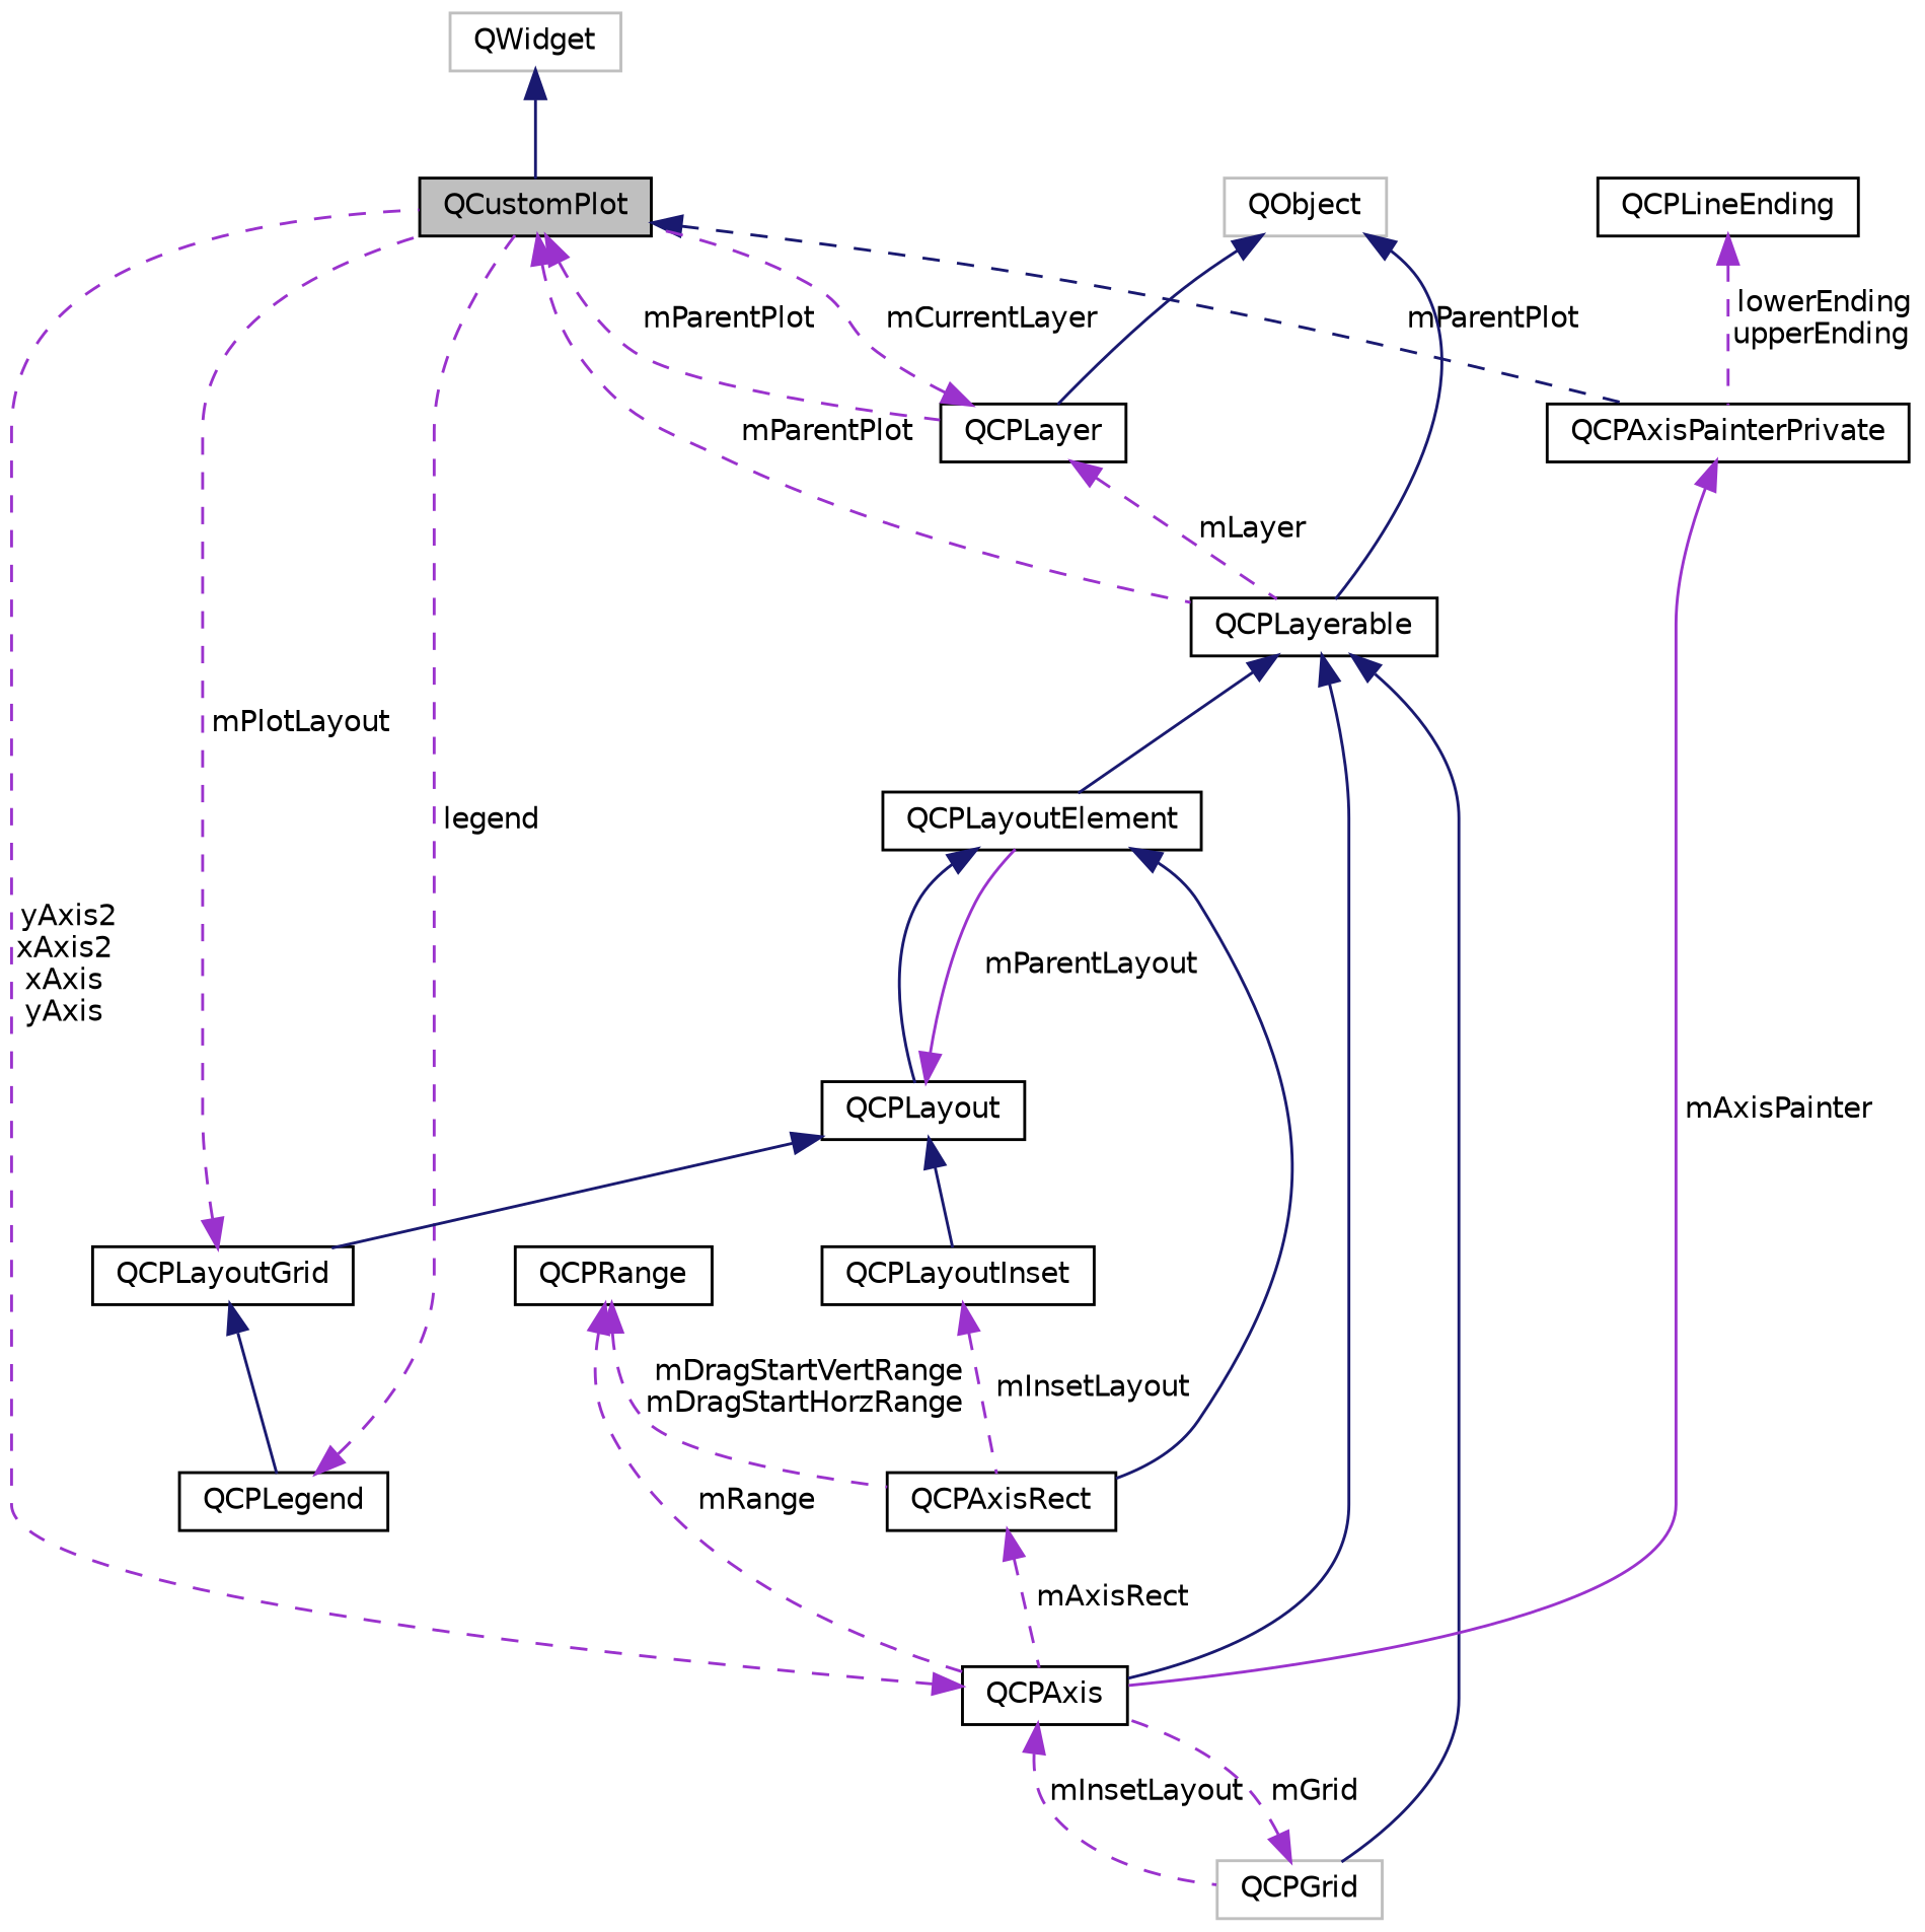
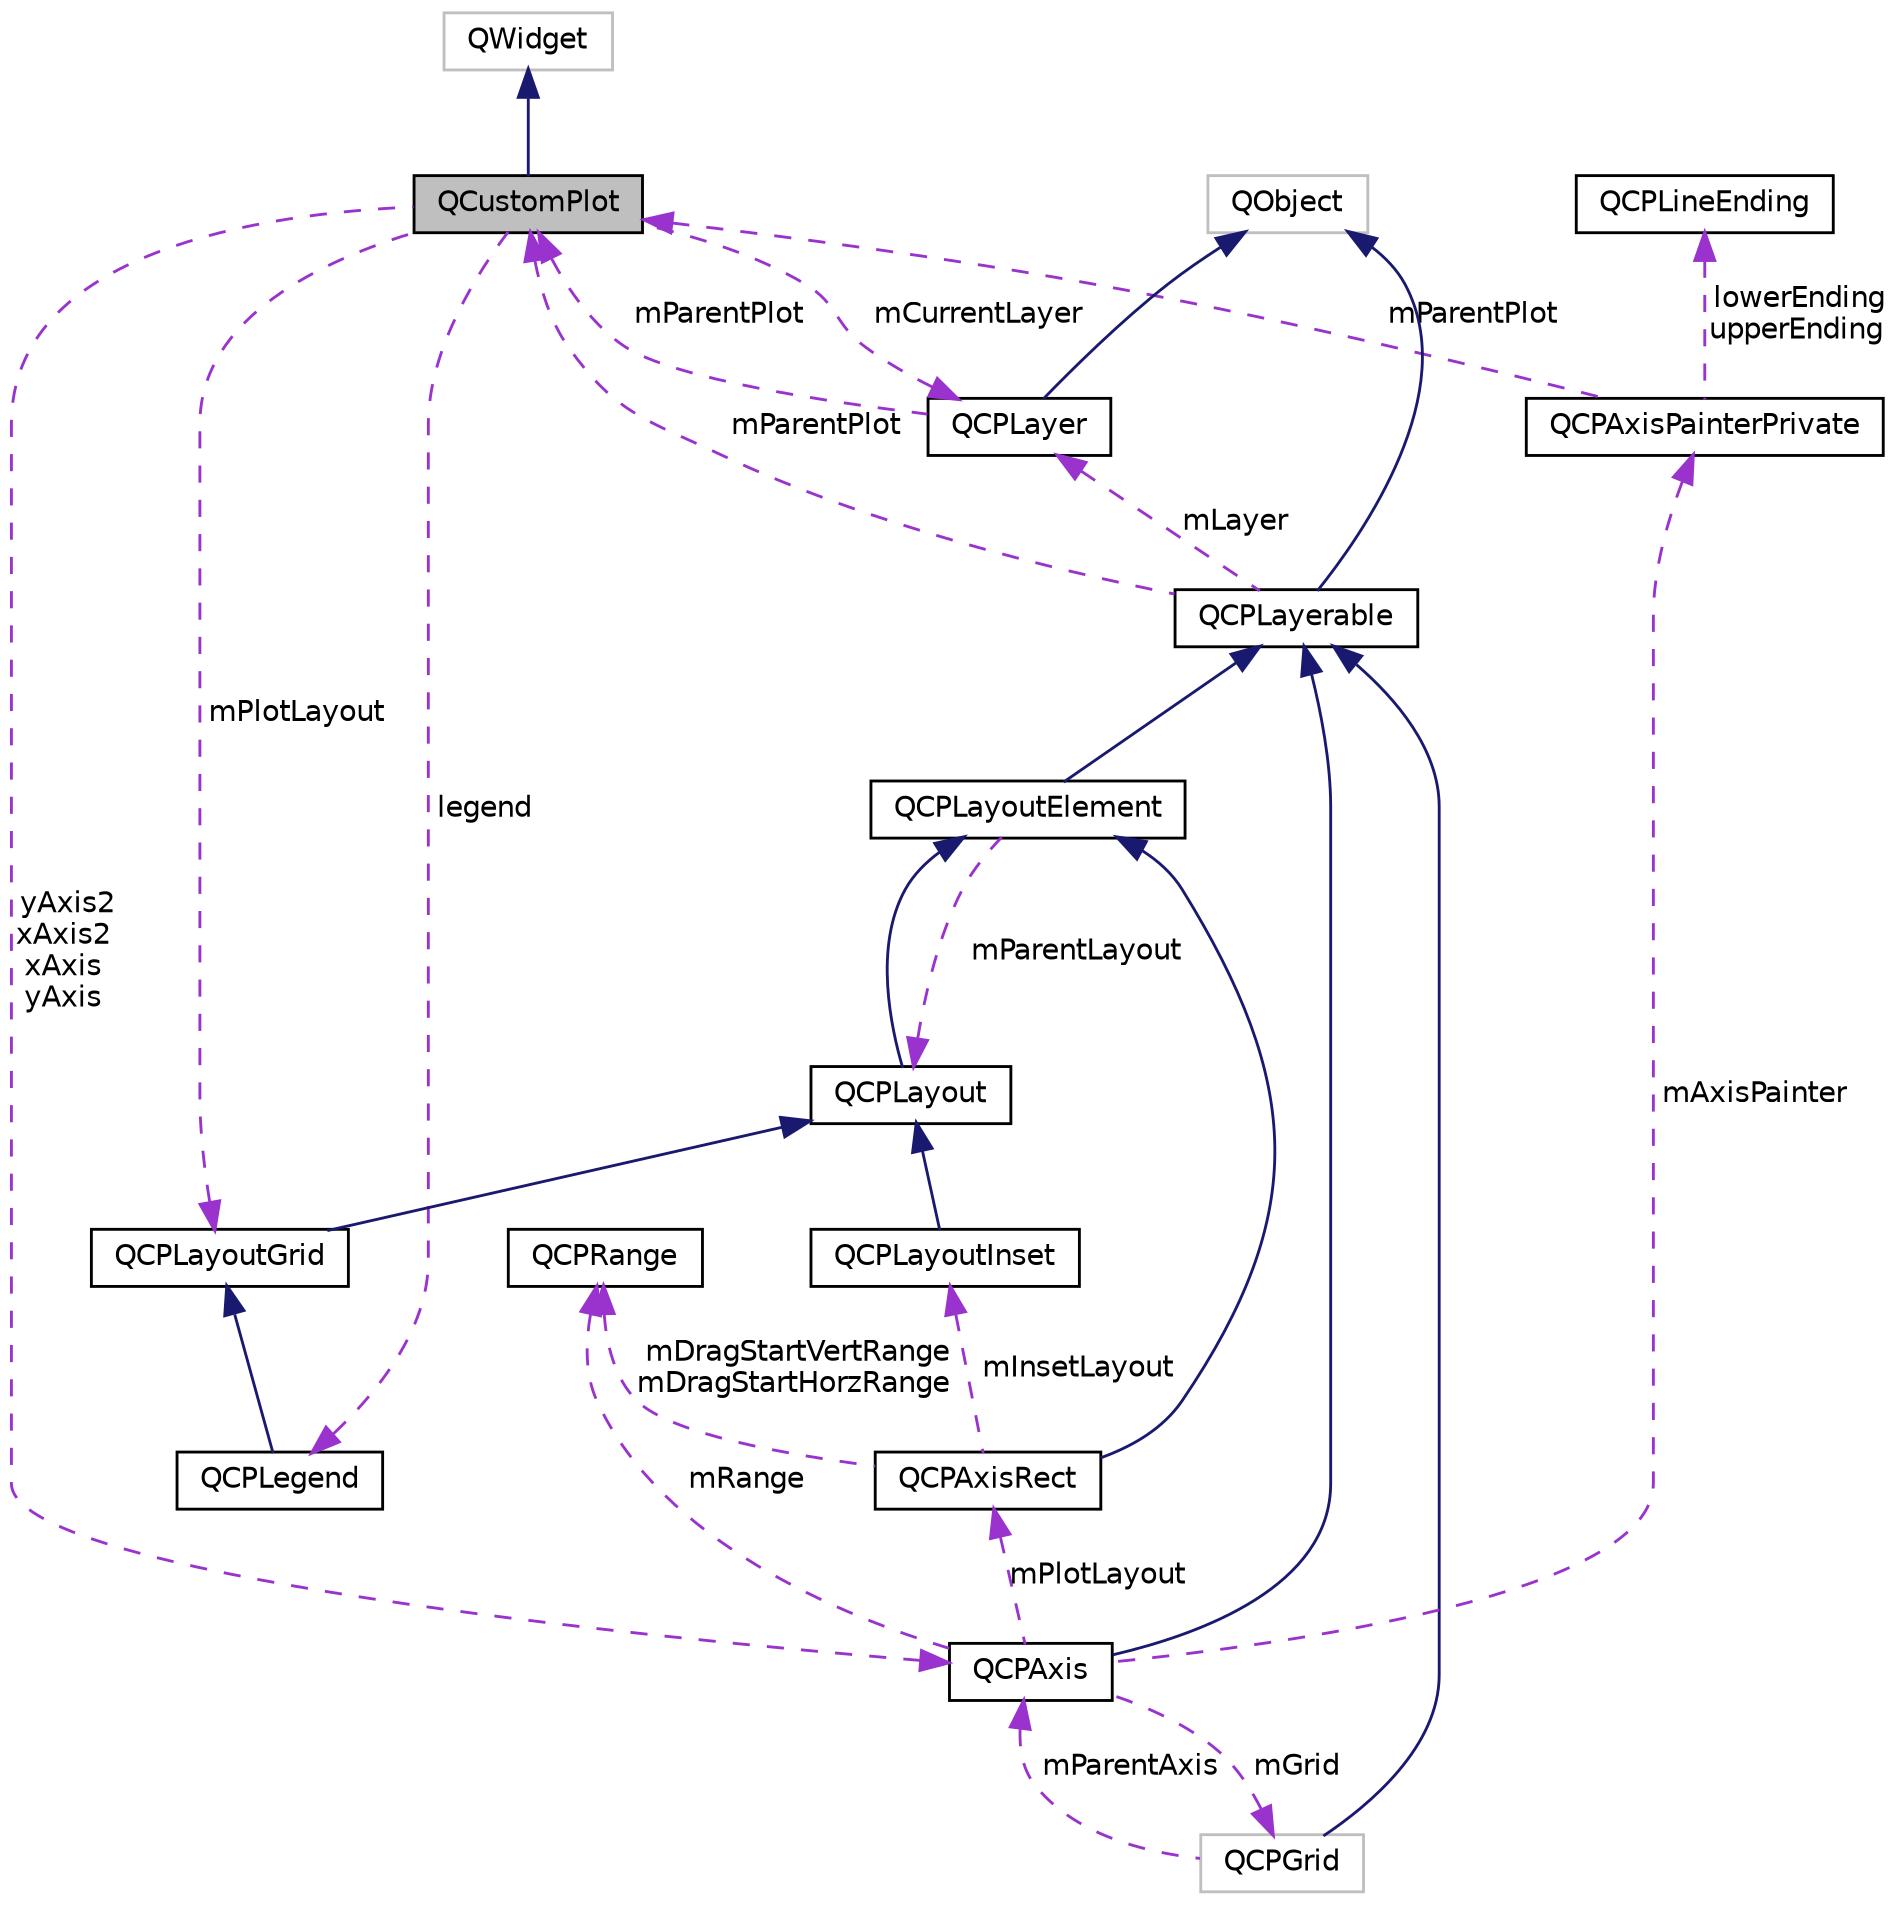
  digraph {
    node [color=black fillcolor=white fontname=Helvetica fontsize=10 shape=record style=filled]
    edge [color=darkorchid3 dir=back fontname=Helvetica fontsize=10 labelfontname=Helvetica labelfontsize=10 style=dashed]
    n1 [fillcolor=grey75 fontcolor=black height=0.2 label=QCustomPlot width=0.4]
    n2 [height=0.2 label=QCPLayer width=0.4]
    n3 [height=0.2 label=QCPLayerable width=0.4]
    n4 [height=0.2 label=QCPAxisPainterPrivate width=0.4]
    n5 [height=0.2 label=QCPLayoutElement width=0.4]
    n6 [height=0.2 label=QCPAxis width=0.4]
    n7 [color=grey75 height=0.2 label=QCPGrid width=0.4]
    n8 [color=grey75 height=0.2 label=QWidget width=0.4]
    n9 [color=grey75 height=0.2 label=QObject width=0.4]
    n10 [height=0.2 label=QCPLayoutGrid width=0.4]
    n11 [height=0.2 label=QCPLegend width=0.4]
    n12 [height=0.2 label=QCPLayout width=0.4]
    n13 [height=0.2 label=QCPLayoutInset width=0.4]
    n14 [height=0.2 label=QCPAxisRect width=0.4]
    n15 [height=0.2 label=QCPRange width=0.4]
    n16 [height=0.2 label=QCPLineEnding width=0.4]
    n1 -> n2 [label=" mParentPlot"]
    n1 -> n3 [label=" mParentPlot"]
-   n1 -> n4 [color=midnightblue label=" mParentPlot"]
+   n1 -> n4 [label=" mParentPlot"]
    n2 -> n1 [label=" mCurrentLayer"]
    n2 -> n3 [label=" mLayer"]
    n3 -> n5 [color=midnightblue style=solid]
    n3 -> n6 [color=midnightblue style=solid]
    n3 -> n7 [color=midnightblue style=solid]
-   n4 -> n6 [label=" mAxisPainter" style=solid]
+   n4 -> n6 [label=" mAxisPainter"]
    n5 -> n12 [color=midnightblue style=solid]
    n5 -> n14 [color=midnightblue style=solid]
    n6 -> n1 [label=" yAxis2\nxAxis2\nxAxis\nyAxis"]
-   n6 -> n7 [label=" mInsetLayout"]
+   n6 -> n7 [label=" mParentAxis"]
    n7 -> n6 [label=" mGrid"]
    n8 -> n1 [color=midnightblue style=solid]
    n9 -> n2 [color=midnightblue style=solid]
    n9 -> n3 [color=midnightblue style=solid]
    n10 -> n1 [label=" mPlotLayout"]
    n10 -> n11 [color=midnightblue style=solid]
    n11 -> n1 [label=" legend"]
-   n12 -> n5 [label=" mParentLayout" style=solid]
+   n12 -> n5 [label=" mParentLayout"]
    n12 -> n10 [color=midnightblue style=solid]
    n12 -> n13 [color=midnightblue style=solid]
    n13 -> n14 [label=" mInsetLayout"]
-   n14 -> n6 [label=" mAxisRect"]
+   n14 -> n6 [label=" mPlotLayout"]
    n15 -> n6 [label=" mRange"]
    n15 -> n14 [label=" mDragStartVertRange\nmDragStartHorzRange"]
    n16 -> n4 [label=" lowerEnding\nupperEnding"]
  }
